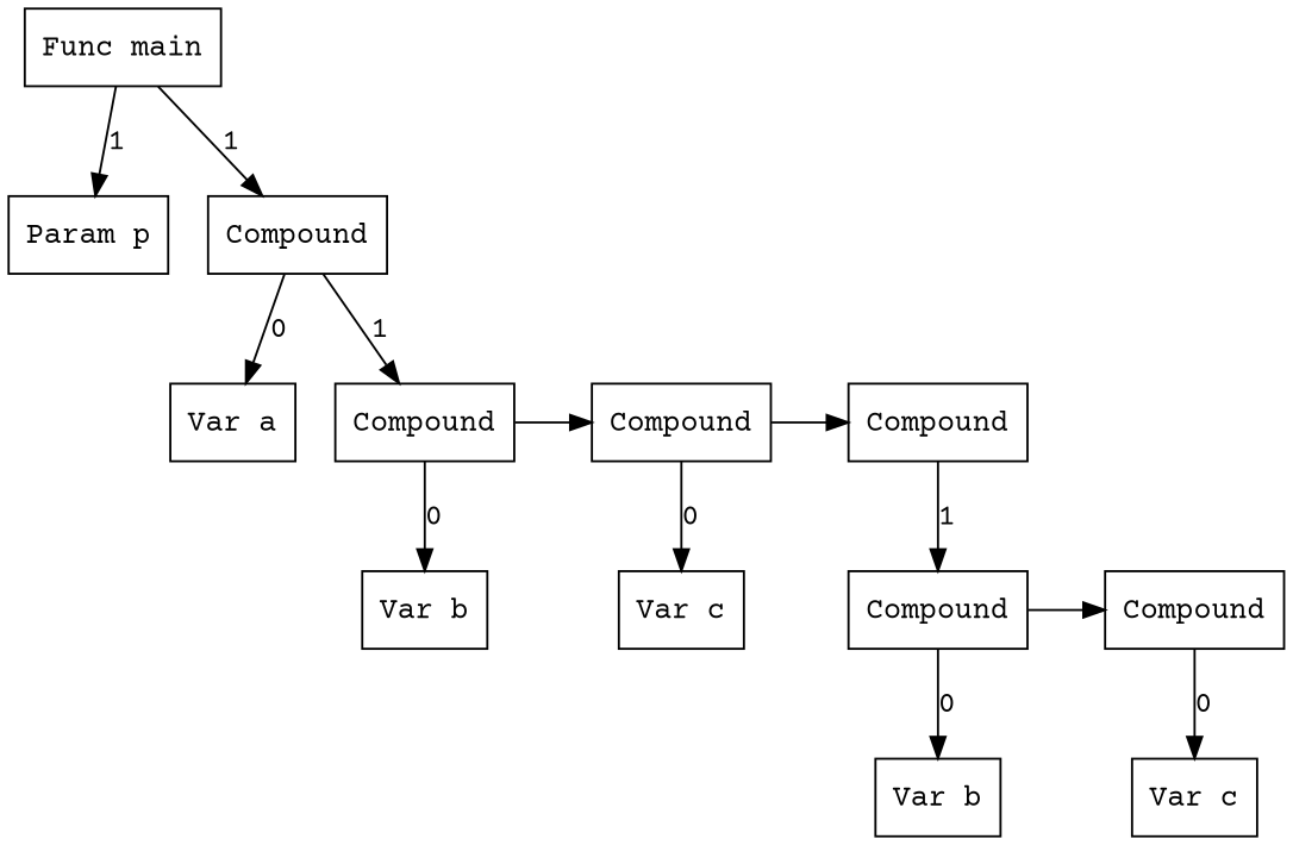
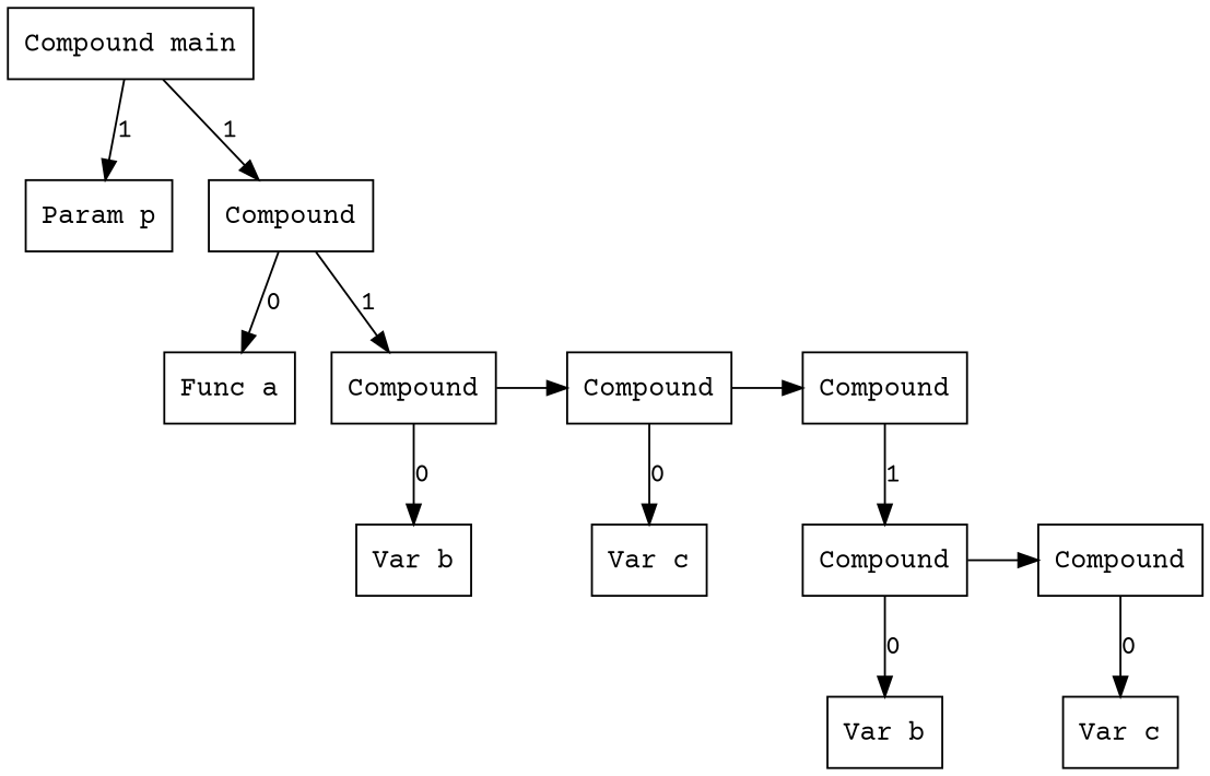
  digraph {
    fontname="Courier Prime"
    node [fontname="Courier Prime" shape=box]
    edge [fontname="Courier Prime"]
    n1 [label="Param p"]
    n2 [label=Compound]
-   n3 [label="Func main"]
-   n4 [label="Var a"]
+   n3 [label="Compound main"]
+   n4 [label="Func a"]
    n5 [label=Compound]
    n6 [label="Var b"]
    n7 [label=Compound]
    n8 [label=Compound]
    n9 [label="Var c"]
    n10 [label=Compound]
    n11 [label="Var b"]
    n12 [label=Compound]
    n13 [label="Var c"]
    subgraph sub_1 {
      ordering=out
      rank=same
      rankdir=LR
      n1
      n2
    }
    subgraph sub_2 {
      rankdir=TB
      n1
      n2
      n3
    }
    subgraph sub_3 {
      ordering=out
      rank=same
      rankdir=LR
      n4
      n5
    }
    subgraph sub_4 {
      rankdir=TB
      n2
      n4
      n5
    }
    subgraph sub_5 {
      ordering=out
      rank=same
      rankdir=LR
      n6
    }
    subgraph sub_6 {
      rankdir=TB
      n5
      n6
    }
    subgraph sub_7 {
      rank=same
      rankdir=LR
      n5
      n7
      n8
    }
    subgraph sub_8 {
      rankdir=LR
      n5
      n7
      n8
    }
    subgraph sub_9 {
      ordering=out
      rank=same
      rankdir=LR
      n9
    }
    subgraph sub_10 {
      rankdir=TB
      n7
      n9
    }
    subgraph sub_11 {
      ordering=out
      rank=same
      rankdir=LR
      n10
    }
    subgraph sub_12 {
      rankdir=TB
      n8
      n10
    }
    subgraph sub_13 {
      ordering=out
      rank=same
      rankdir=LR
      n11
    }
    subgraph sub_14 {
      rankdir=TB
      n10
      n11
    }
    subgraph sub_15 {
      rank=same
      rankdir=LR
      n10
      n12
    }
    subgraph sub_16 {
      rankdir=LR
      n10
      n12
    }
    subgraph sub_17 {
      ordering=out
      rank=same
      rankdir=LR
      n13
    }
    subgraph sub_18 {
      rankdir=TB
      n12
      n13
    }
    n2 -> n4 [label=0]
    n2 -> n5 [label=1]
    n3 -> n1 [label=1]
    n3 -> n2 [label=1]
    n5 -> n6 [label=0]
    n5 -> n7
    n7 -> n8
    n7 -> n9 [label=0]
    n8 -> n10 [label=1]
    n10 -> n11 [label=0]
    n10 -> n12
    n12 -> n13 [label=0]
  }
